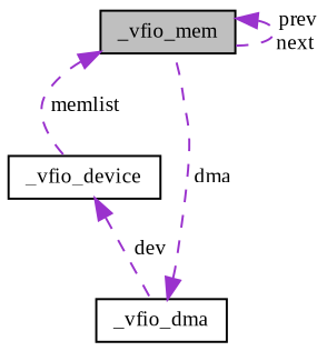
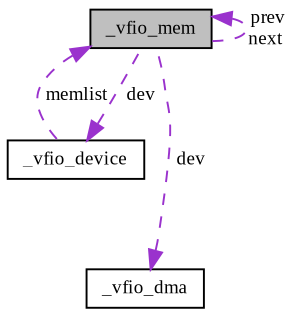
  digraph {
    fontname="Liberation Serif"
    node [color=black fillcolor=white fontname="Liberation Serif" fontsize=10 shape=record style=filled]
    edge [color=darkorchid3 dir=back fontname="Liberation Serif" fontsize=10 labelfontname=Helvetica labelfontsize=10 style=dashed]
    n1 [fillcolor=grey75 fontcolor=black height=0.2 label=_vfio_mem width=0.4]
    n2 [height=0.2 label=_vfio_device width=0.4]
    n3 [height=0.2 label=_vfio_dma width=0.4]
    n1 -> n1 [label=" prev\nnext"]
    n1 -> n2 [label=" memlist"]
-   n2 -> n3 [label=" dev"]
-   n3 -> n1 [label=" dma"]
+   n2 -> n1 [label=" dev"]
+   n3 -> n1 [label=" dev"]
  }
